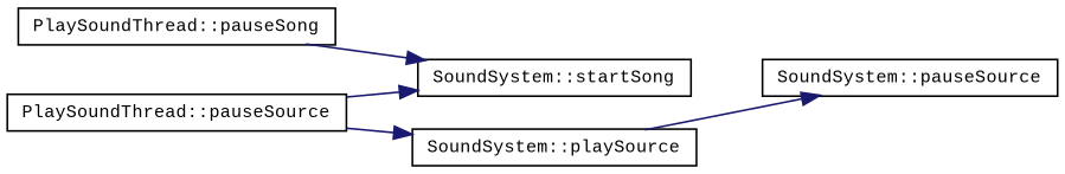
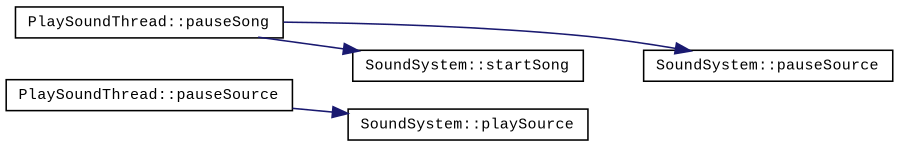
  digraph {
    fontname="Liberation Mono"
    rankdir=LR
    node [color=black fillcolor=white fontname="Liberation Mono" fontsize=10 shape=record style=filled]
    edge [color=midnightblue fontname="Liberation Mono" fontsize=10 labelfontname=Helvetica labelfontsize=10 style=solid]
    n1 [height=0.2 label="PlaySoundThread::pauseSong" width=0.4]
    n2 [height=0.2 label="SoundSystem::startSong" width=0.4]
    n3 [height=0.2 label="SoundSystem::pauseSource" width=0.4]
    n4 [height=0.2 label="PlaySoundThread::pauseSource" width=0.4]
    n5 [height=0.2 label="SoundSystem::playSource" width=0.4]
    n1 -> n2
-   n5 -> n3
-   n4 -> n2
+   n1 -> n3
    n4 -> n5
  }
